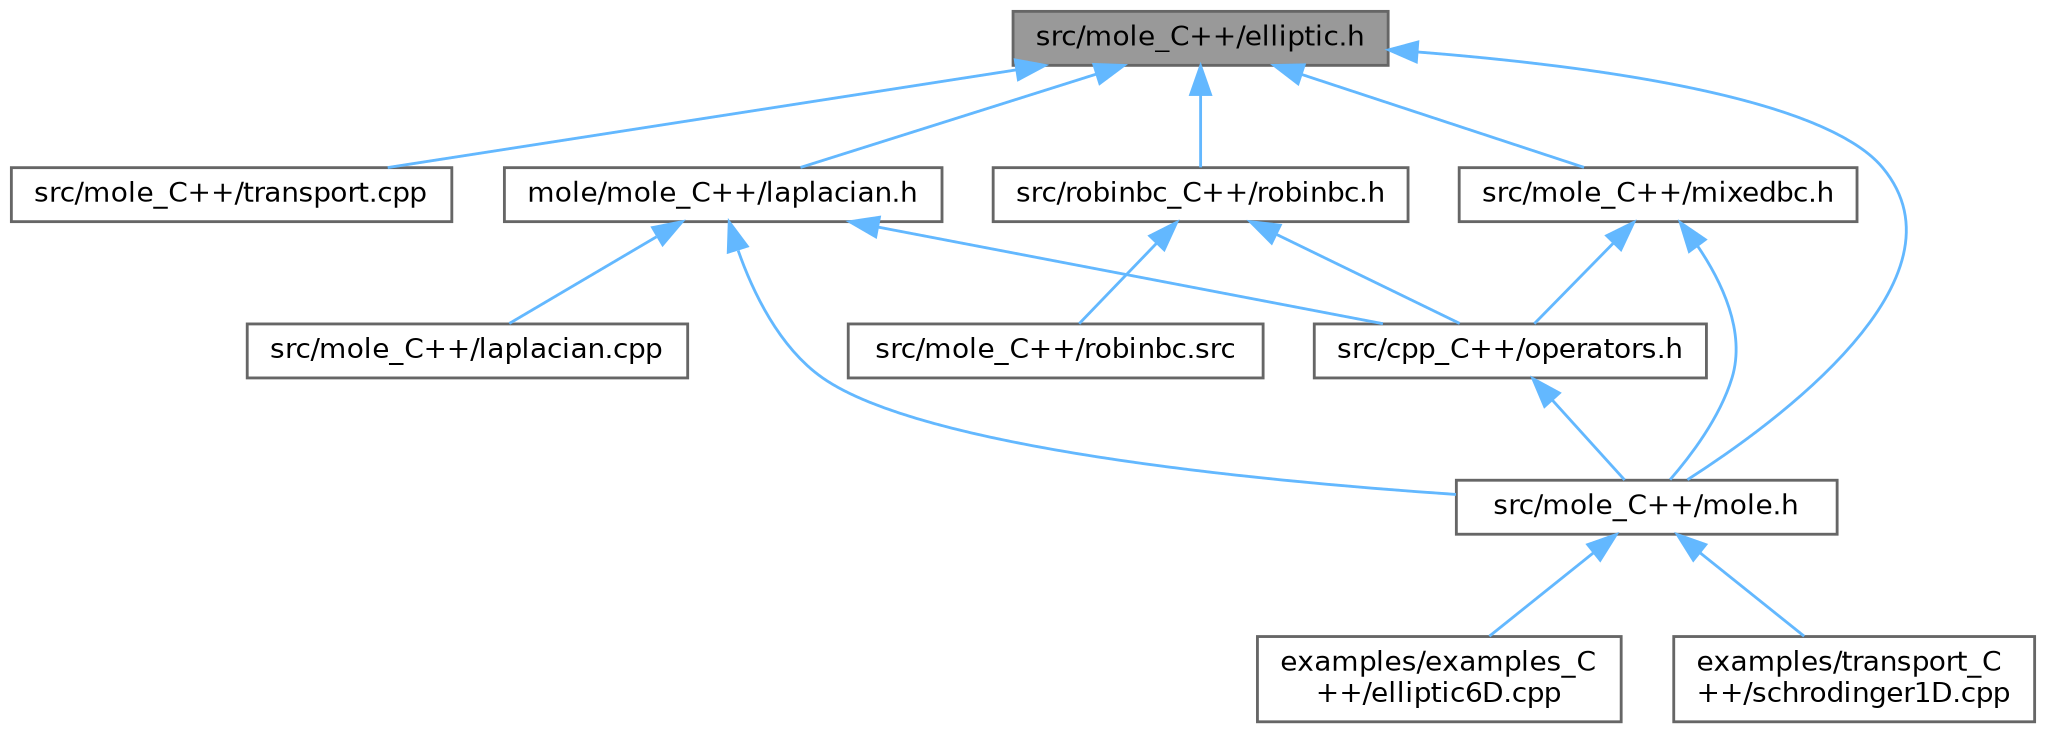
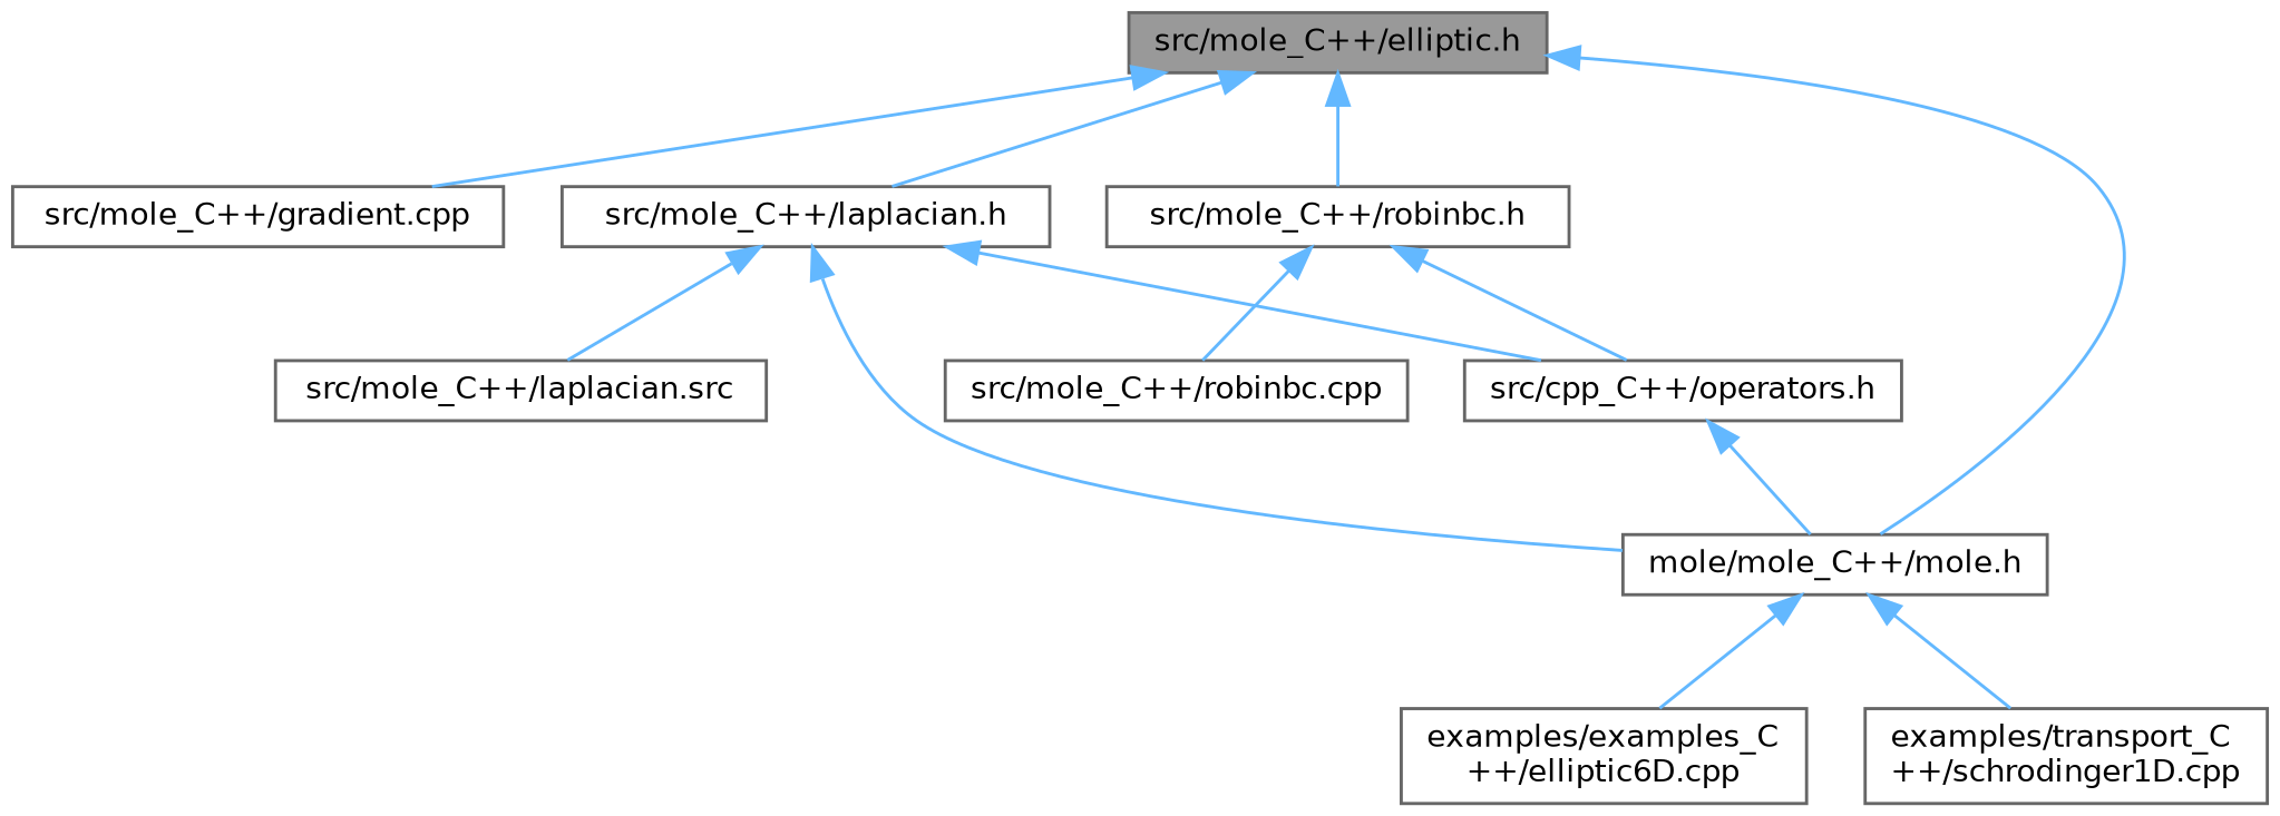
  digraph {
    node [color=grey40 fillcolor=white fontname=Helvetica fontsize=10 shape=box style=filled]
    edge [color=steelblue1 dir=back fontname=Helvetica fontsize=10 labelfontname=Helvetica labelfontsize=10 style=solid]
    n1 [color=gray40 fillcolor=grey60 fontcolor=black height=0.2 label="src/mole_C++/elliptic.h" width=0.4]
-   n2 [height=0.2 label="src/mole_C++/transport.cpp" width=0.4]
-   n3 [height=0.2 label="mole/mole_C++/laplacian.h" width=0.4]
-   n4 [height=0.2 label="src/mole_C++/mole.h" width=0.4]
-   n5 [height=0.2 label="src/mole_C++/mixedbc.h" width=0.4]
-   n6 [height=0.2 label="src/robinbc_C++/robinbc.h" width=0.4]
-   n7 [height=0.2 label="src/mole_C++/laplacian.cpp" width=0.4]
+   n2 [height=0.2 label="src/mole_C++/gradient.cpp" width=0.4]
+   n3 [height=0.2 label="src/mole_C++/laplacian.h" width=0.4]
+   n4 [height=0.2 label="mole/mole_C++/mole.h" width=0.4]
+   n6 [height=0.2 label="src/mole_C++/robinbc.h" width=0.4]
+   n7 [height=0.2 label="src/mole_C++/laplacian.src" width=0.4]
    n8 [height=0.2 label="src/cpp_C++/operators.h" width=0.4]
    n9 [height=0.2 label="examples/examples_C\l++/elliptic6D.cpp" width=0.4]
    n10 [height=0.2 label="examples/transport_C\l++/schrodinger1D.cpp" width=0.4]
-   n11 [height=0.2 label="src/mole_C++/robinbc.src" width=0.4]
+   n11 [height=0.2 label="src/mole_C++/robinbc.cpp" width=0.4]
    n1 -> n2
    n1 -> n3
    n1 -> n4
-   n1 -> n5
    n1 -> n6
    n3 -> n4
    n3 -> n7
    n3 -> n8
    n4 -> n9
    n4 -> n10
-   n5 -> n4
-   n5 -> n8
    n6 -> n8
    n6 -> n11
    n8 -> n4
  }
